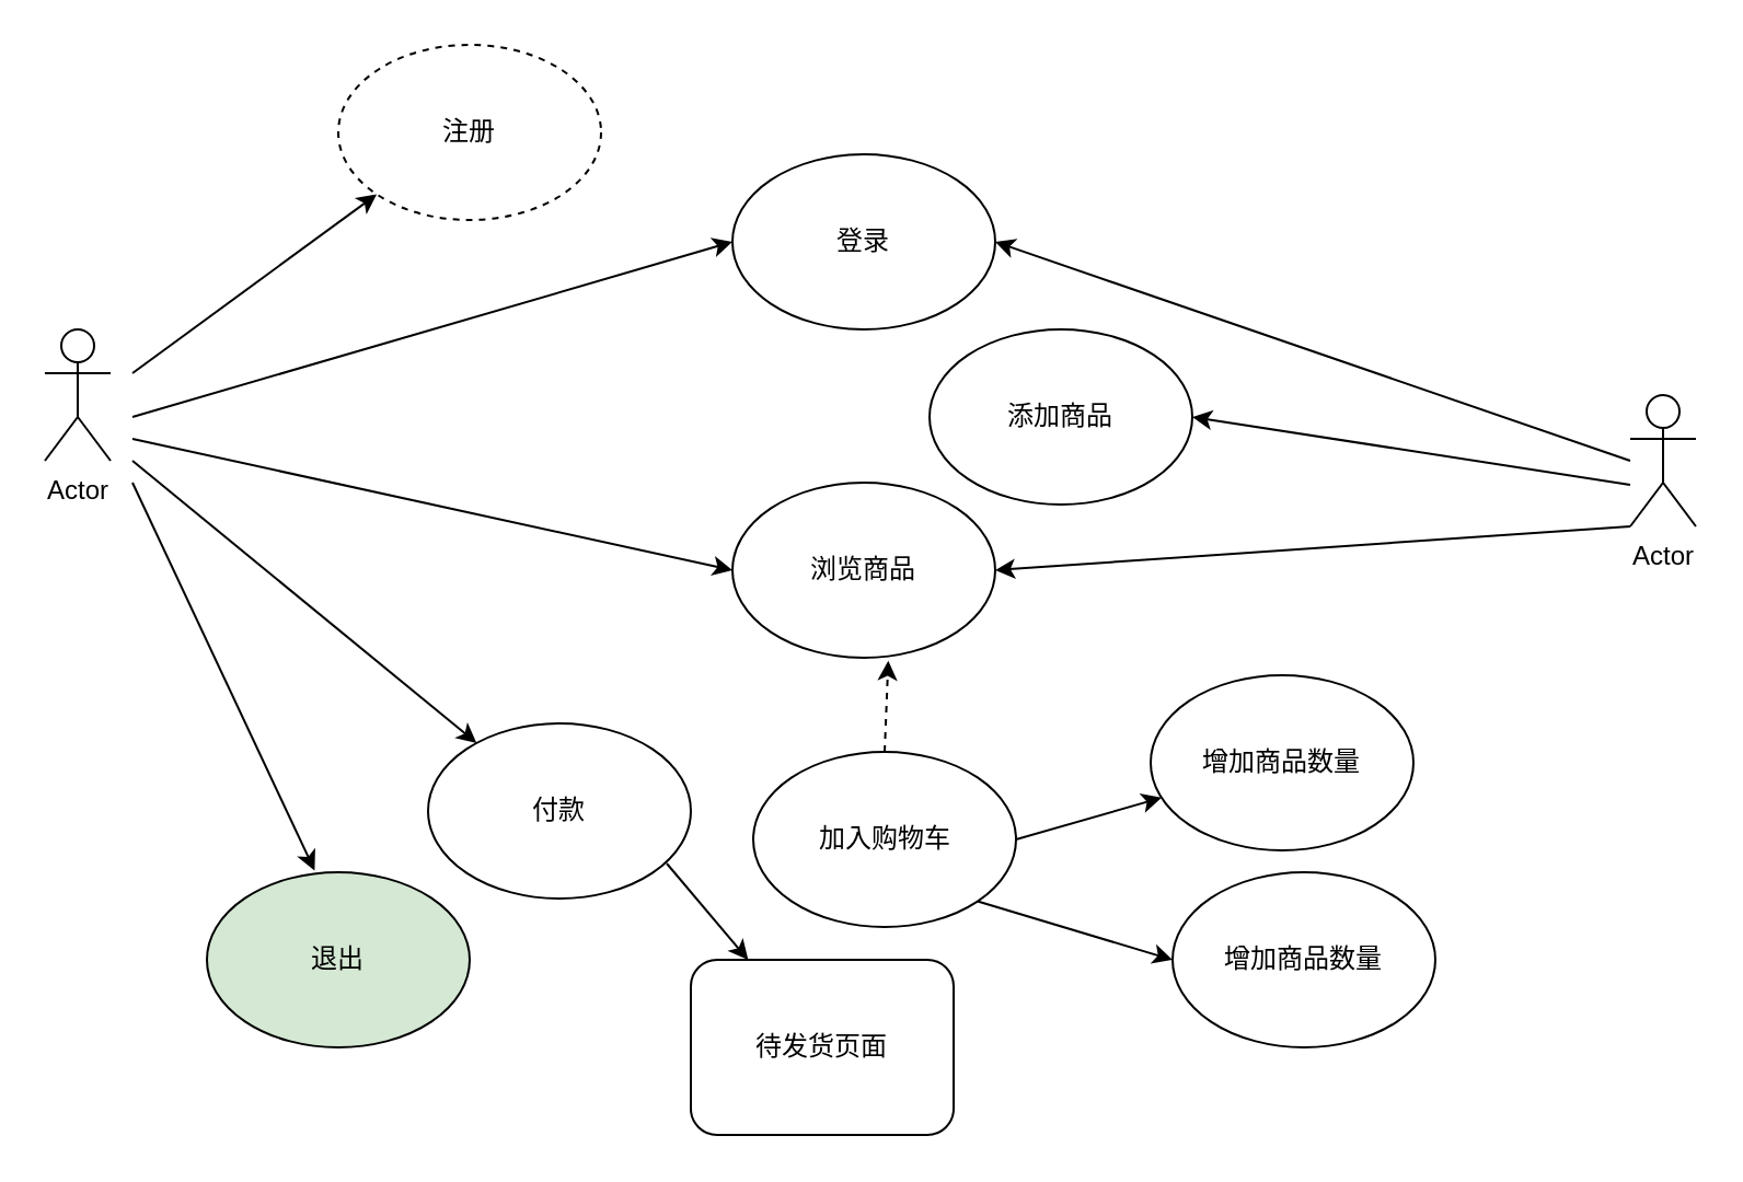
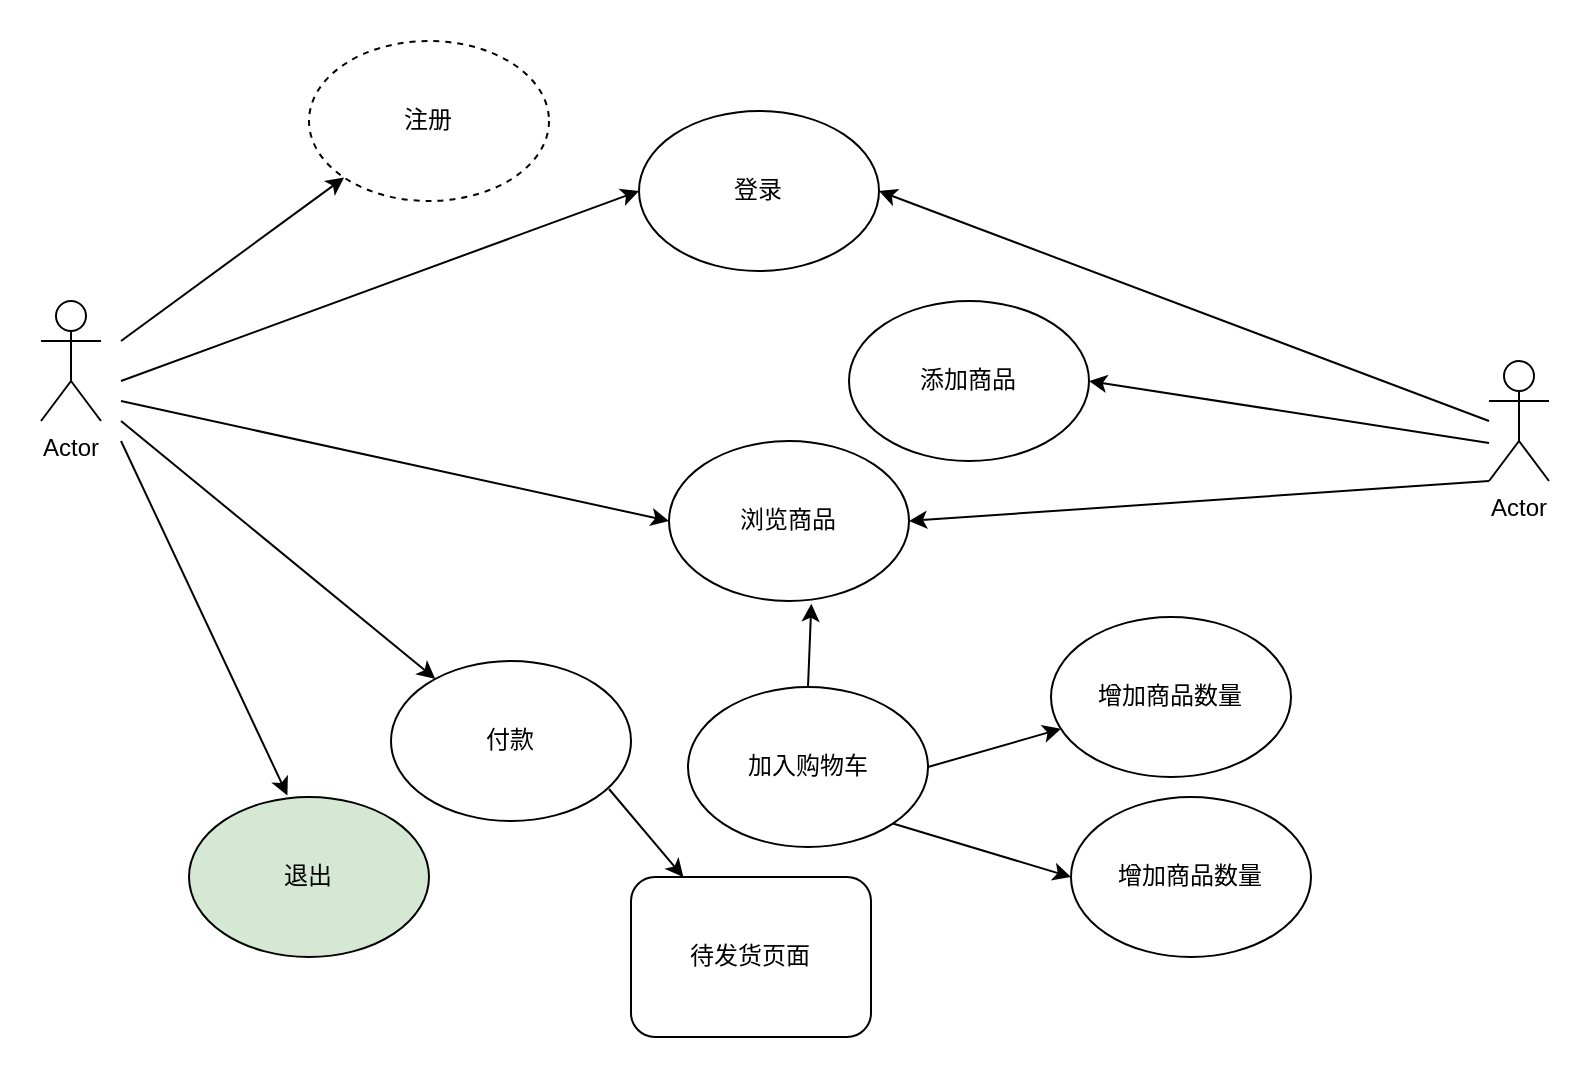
  <mxCell id="0" />
  <mxCell id="1" parent="0" />
  <mxCell id="2" value="Actor" style="shape=umlActor;verticalLabelPosition=bottom;verticalAlign=top;html=1;outlineConnect=0;" vertex="1" parent="1"><mxGeometry x="20" y="150" width="30" height="60" as="geometry" /></mxCell>
  <mxCell id="3" value="" style="endArrow=classic;html=1;entryX=0;entryY=1;entryDx=0;entryDy=0;" edge="1" parent="1" target="4"><mxGeometry width="50" height="50" relative="1" as="geometry"><mxPoint x="60" y="170" as="sourcePoint" /><mxPoint x="118" y="121" as="targetPoint" /></mxGeometry></mxCell>
  <mxCell id="4" value="&lt;font style=&quot;vertical-align: inherit&quot;&gt;&lt;font style=&quot;vertical-align: inherit&quot;&gt;&lt;font style=&quot;vertical-align: inherit&quot;&gt;&lt;font style=&quot;vertical-align: inherit&quot;&gt;注册&lt;/font&gt;&lt;/font&gt;&lt;/font&gt;&lt;/font&gt;" style="ellipse;whiteSpace=wrap;html=1;dashed=1;" vertex="1" parent="1"><mxGeometry x="154" y="20" width="120" height="80" as="geometry" /></mxCell>
  <mxCell id="5" value="" style="endArrow=classic;html=1;entryX=0;entryY=0.5;entryDx=0;entryDy=0;" edge="1" parent="1" target="6"><mxGeometry width="50" height="50" relative="1" as="geometry"><mxPoint x="60" y="190" as="sourcePoint" /><mxPoint x="300" y="170" as="targetPoint" /></mxGeometry></mxCell>
- <mxCell id="6" value="登录" style="ellipse;whiteSpace=wrap;html=1;" vertex="1" parent="1"><mxGeometry x="334" y="70" width="120" height="80" as="geometry" /></mxCell>
+ <mxCell id="6" value="登录" style="ellipse;whiteSpace=wrap;html=1;" vertex="1" parent="1"><mxGeometry x="319" y="55" width="120" height="80" as="geometry" /></mxCell>
  <mxCell id="7" value="" style="endArrow=classic;html=1;" edge="1" parent="1" target="8"><mxGeometry width="50" height="50" relative="1" as="geometry"><mxPoint x="60" y="210" as="sourcePoint" /><mxPoint x="240" y="290" as="targetPoint" /></mxGeometry></mxCell>
  <mxCell id="8" value="付款" style="ellipse;whiteSpace=wrap;html=1;" vertex="1" parent="1"><mxGeometry x="195" y="330" width="120" height="80" as="geometry" /></mxCell>
  <mxCell id="9" value="" style="endArrow=classic;html=1;entryX=0;entryY=0.5;entryDx=0;entryDy=0;" edge="1" parent="1" target="10"><mxGeometry width="50" height="50" relative="1" as="geometry"><mxPoint x="60" y="200" as="sourcePoint" /><mxPoint x="270" y="280" as="targetPoint" /></mxGeometry></mxCell>
  <mxCell id="10" value="浏览商品" style="ellipse;whiteSpace=wrap;html=1;" vertex="1" parent="1"><mxGeometry x="334" y="220" width="120" height="80" as="geometry" /></mxCell>
  <mxCell id="11" value="退出" style="ellipse;whiteSpace=wrap;html=1;fillColor=#d5e8d4;" vertex="1" parent="1"><mxGeometry x="94" y="398" width="120" height="80" as="geometry" /></mxCell>
  <mxCell id="12" value="" style="endArrow=classic;html=1;entryX=0.41;entryY=-0.01;entryDx=0;entryDy=0;entryPerimeter=0;" edge="1" parent="1" target="11"><mxGeometry width="50" height="50" relative="1" as="geometry"><mxPoint x="60" y="220" as="sourcePoint" /><mxPoint x="80" y="220" as="targetPoint" /></mxGeometry></mxCell>
  <mxCell id="13" value="加入购物车" style="ellipse;whiteSpace=wrap;html=1;" vertex="1" parent="1"><mxGeometry x="343.5" y="343" width="120" height="80" as="geometry" /></mxCell>
  <mxCell id="14" value="" style="endArrow=classic;html=1;exitX=1;exitY=0.5;exitDx=0;exitDy=0;" edge="1" parent="1" source="13" target="15"><mxGeometry width="50" height="50" relative="1" as="geometry"><mxPoint x="465" y="388" as="sourcePoint" /><mxPoint x="525" y="368" as="targetPoint" /></mxGeometry></mxCell>
  <mxCell id="15" value="增加商品数量" style="ellipse;whiteSpace=wrap;html=1;" vertex="1" parent="1"><mxGeometry x="525" y="308" width="120" height="80" as="geometry" /></mxCell>
  <mxCell id="16" value="增加商品数量" style="ellipse;whiteSpace=wrap;html=1;" vertex="1" parent="1"><mxGeometry x="535" y="398" width="120" height="80" as="geometry" /></mxCell>
  <mxCell id="17" value="" style="endArrow=classic;html=1;entryX=0;entryY=0.5;entryDx=0;entryDy=0;exitX=1;exitY=1;exitDx=0;exitDy=0;" edge="1" parent="1" source="13" target="16"><mxGeometry width="50" height="50" relative="1" as="geometry"><mxPoint x="425" y="438" as="sourcePoint" /><mxPoint x="475" y="388" as="targetPoint" /></mxGeometry></mxCell>
- <mxCell id="18" value="" style="endArrow=classic;html=1;exitX=0.5;exitY=0;exitDx=0;exitDy=0;entryX=0.593;entryY=1.017;entryDx=0;entryDy=0;entryPerimeter=0;dashed=1;" edge="1" parent="1" source="13" target="10"><mxGeometry width="50" height="50" relative="1" as="geometry"><mxPoint x="395" y="318" as="sourcePoint" /><mxPoint x="405" y="308" as="targetPoint" /></mxGeometry></mxCell>
+ <mxCell id="18" value="" style="endArrow=classic;html=1;exitX=0.5;exitY=0;exitDx=0;exitDy=0;entryX=0.593;entryY=1.017;entryDx=0;entryDy=0;entryPerimeter=0;" edge="1" parent="1" source="13" target="10"><mxGeometry width="50" height="50" relative="1" as="geometry"><mxPoint x="395" y="318" as="sourcePoint" /><mxPoint x="405" y="308" as="targetPoint" /></mxGeometry></mxCell>
  <mxCell id="19" value="" style="endArrow=classic;html=1;" edge="1" parent="1" target="20"><mxGeometry width="50" height="50" relative="1" as="geometry"><mxPoint x="304" y="394" as="sourcePoint" /><mxPoint x="355" y="464" as="targetPoint" /></mxGeometry></mxCell>
  <mxCell id="20" value="待发货页面" style="whiteSpace=wrap;html=1;rounded=1;" vertex="1" parent="1"><mxGeometry x="315" y="438" width="120" height="80" as="geometry" /></mxCell>
  <mxCell id="21" value="Actor" style="shape=umlActor;verticalLabelPosition=bottom;verticalAlign=top;html=1;outlineConnect=0;" vertex="1" parent="1"><mxGeometry x="744" y="180" width="30" height="60" as="geometry" /></mxCell>
  <mxCell id="22" value="" style="endArrow=classic;html=1;entryX=1;entryY=0.5;entryDx=0;entryDy=0;" edge="1" parent="1" target="6"><mxGeometry width="50" height="50" relative="1" as="geometry"><mxPoint x="744" y="210" as="sourcePoint" /><mxPoint x="530" y="260" as="targetPoint" /></mxGeometry></mxCell>
  <mxCell id="23" value="添加商品" style="ellipse;whiteSpace=wrap;html=1;" vertex="1" parent="1"><mxGeometry x="424" y="150" width="120" height="80" as="geometry" /></mxCell>
  <mxCell id="24" value="" style="endArrow=classic;html=1;entryX=1;entryY=0.5;entryDx=0;entryDy=0;" edge="1" parent="1" target="23"><mxGeometry width="50" height="50" relative="1" as="geometry"><mxPoint x="744" y="221" as="sourcePoint" /><mxPoint x="530" y="260" as="targetPoint" /></mxGeometry></mxCell>
  <mxCell id="25" value="" style="endArrow=classic;html=1;exitX=0;exitY=1;exitDx=0;exitDy=0;exitPerimeter=0;entryX=1;entryY=0.5;entryDx=0;entryDy=0;" edge="1" parent="1" source="21" target="10"><mxGeometry width="50" height="50" relative="1" as="geometry"><mxPoint x="384" y="420" as="sourcePoint" /><mxPoint x="474" y="260" as="targetPoint" /></mxGeometry></mxCell>
